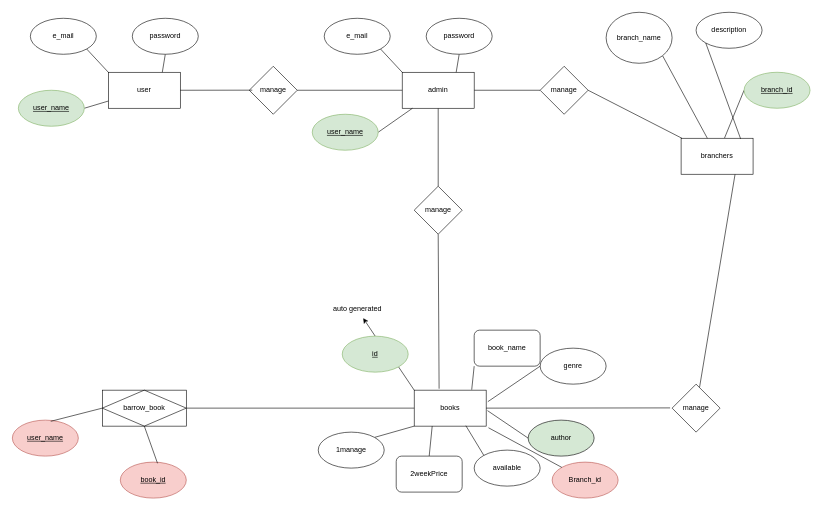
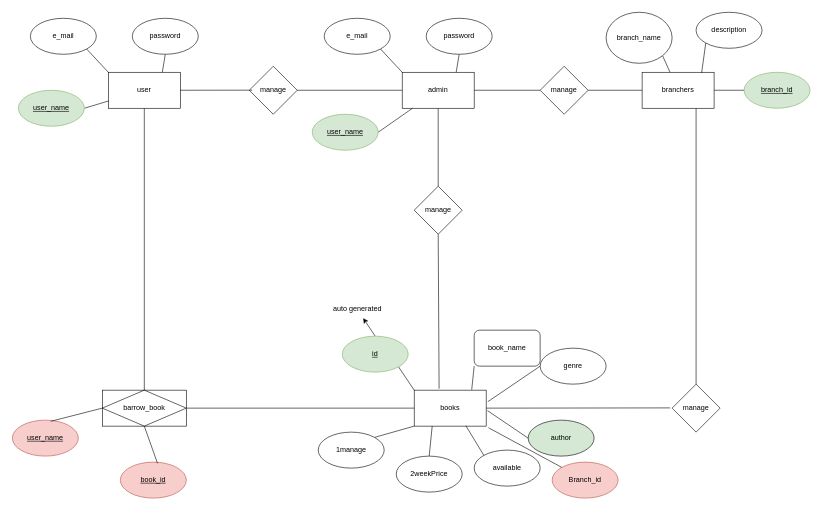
  <mxCell id="0" />
  <mxCell id="1" parent="0" />
  <mxCell id="2" value="user" style="rounded=0;whiteSpace=wrap;html=1;" vertex="1" parent="1"><mxGeometry x="180" y="120" width="120" height="60" as="geometry" /></mxCell>
  <mxCell id="3" style="edgeStyle=none;rounded=0;orthogonalLoop=1;jettySize=auto;html=1;exitX=1;exitY=0.5;exitDx=0;exitDy=0;endArrow=none;endFill=0;" edge="1" parent="1" source="4" target="2"><mxGeometry relative="1" as="geometry" /></mxCell>
  <mxCell id="4" value="&lt;u&gt;user_name&lt;/u&gt;" style="ellipse;whiteSpace=wrap;html=1;fillColor=#d5e8d4;strokeColor=#82b366;" vertex="1" parent="1"><mxGeometry y="150" width="110" height="60" as="geometry" x="30" /></mxCell>
  <mxCell id="5" style="edgeStyle=none;rounded=0;orthogonalLoop=1;jettySize=auto;html=1;exitX=0.5;exitY=1;exitDx=0;exitDy=0;entryX=0.75;entryY=0;entryDx=0;entryDy=0;endArrow=none;endFill=0;" edge="1" parent="1" source="6" target="2"><mxGeometry relative="1" as="geometry" /></mxCell>
  <mxCell id="6" value="password" style="ellipse;whiteSpace=wrap;html=1;" vertex="1" parent="1"><mxGeometry x="220" y="30" width="110" height="60" as="geometry" /></mxCell>
  <mxCell id="7" style="edgeStyle=none;rounded=0;orthogonalLoop=1;jettySize=auto;html=1;exitX=1;exitY=1;exitDx=0;exitDy=0;entryX=0;entryY=0;entryDx=0;entryDy=0;endArrow=none;endFill=0;" edge="1" parent="1" source="8" target="2"><mxGeometry relative="1" as="geometry" /></mxCell>
  <mxCell id="8" value="e_mail" style="ellipse;whiteSpace=wrap;html=1;" vertex="1" parent="1"><mxGeometry x="50" y="30" width="110" height="60" as="geometry" /></mxCell>
  <mxCell id="9" style="edgeStyle=none;rounded=0;orthogonalLoop=1;jettySize=auto;html=1;exitX=0.5;exitY=1;exitDx=0;exitDy=0;endArrow=none;endFill=0;" edge="1" parent="1" source="11" target="45"><mxGeometry relative="1" as="geometry" /></mxCell>
  <mxCell id="10" style="edgeStyle=none;rounded=0;orthogonalLoop=1;jettySize=auto;html=1;exitX=1;exitY=0.5;exitDx=0;exitDy=0;entryX=0;entryY=0.5;entryDx=0;entryDy=0;endArrow=none;endFill=0;" edge="1" parent="1" source="11" target="50"><mxGeometry relative="1" as="geometry" /></mxCell>
  <mxCell id="11" value="admin" style="rounded=0;whiteSpace=wrap;html=1;" vertex="1" parent="1"><mxGeometry x="670" y="120" width="120" height="60" as="geometry" /></mxCell>
  <mxCell id="12" style="edgeStyle=none;rounded=0;orthogonalLoop=1;jettySize=auto;html=1;exitX=1;exitY=0.5;exitDx=0;exitDy=0;endArrow=none;endFill=0;" edge="1" parent="1" source="13" target="11"><mxGeometry relative="1" as="geometry" /></mxCell>
  <mxCell id="13" value="&lt;u&gt;user_name&lt;/u&gt;" style="ellipse;whiteSpace=wrap;html=1;fillColor=#d5e8d4;strokeColor=#82b366;" vertex="1" parent="1"><mxGeometry x="520" y="190" width="110" height="60" as="geometry" /></mxCell>
  <mxCell id="14" style="edgeStyle=none;rounded=0;orthogonalLoop=1;jettySize=auto;html=1;exitX=0.5;exitY=1;exitDx=0;exitDy=0;entryX=0.75;entryY=0;entryDx=0;entryDy=0;endArrow=none;endFill=0;" edge="1" parent="1" source="15" target="11"><mxGeometry relative="1" as="geometry" /></mxCell>
  <mxCell id="15" value="password" style="ellipse;whiteSpace=wrap;html=1;" vertex="1" parent="1"><mxGeometry x="710" y="30" width="110" height="60" as="geometry" /></mxCell>
  <mxCell id="16" style="edgeStyle=none;rounded=0;orthogonalLoop=1;jettySize=auto;html=1;exitX=1;exitY=1;exitDx=0;exitDy=0;entryX=0;entryY=0;entryDx=0;entryDy=0;endArrow=none;endFill=0;" edge="1" parent="1" source="17" target="11"><mxGeometry relative="1" as="geometry" /></mxCell>
  <mxCell id="17" value="e_mail" style="ellipse;whiteSpace=wrap;html=1;" vertex="1" parent="1"><mxGeometry x="540" y="30" width="110" height="60" as="geometry" /></mxCell>
  <mxCell id="18" style="edgeStyle=none;rounded=0;orthogonalLoop=1;jettySize=auto;html=1;entryX=0;entryY=0.5;entryDx=0;entryDy=0;endArrow=none;endFill=0;" edge="1" parent="1" source="20" target="24"><mxGeometry relative="1" as="geometry" /></mxCell>
  <mxCell id="19" style="edgeStyle=none;rounded=0;orthogonalLoop=1;jettySize=auto;html=1;exitX=0.75;exitY=1;exitDx=0;exitDy=0;endArrow=none;endFill=0;" edge="1" parent="1" source="20" target="47"><mxGeometry relative="1" as="geometry" /></mxCell>
- <mxCell id="20" value="branchers" style="rounded=0;whiteSpace=wrap;html=1;" vertex="1" parent="1"><mxGeometry x="1135" y="230" width="120" height="60" as="geometry" /></mxCell>
+ <mxCell id="20" value="branchers" style="rounded=0;whiteSpace=wrap;html=1;" vertex="1" parent="1"><mxGeometry x="1070" y="120" width="120" height="60" as="geometry" /></mxCell>
  <mxCell id="21" style="edgeStyle=none;rounded=0;orthogonalLoop=1;jettySize=auto;html=1;exitX=1;exitY=1;exitDx=0;exitDy=0;endArrow=none;endFill=0;" edge="1" parent="1" source="22" target="20"><mxGeometry relative="1" as="geometry" /></mxCell>
  <mxCell id="22" value="branch_name" style="ellipse;whiteSpace=wrap;html=1;" vertex="1" parent="1"><mxGeometry x="1010" y="20" width="110" height="85" as="geometry" /></mxCell>
  <mxCell id="23" value="description" style="ellipse;whiteSpace=wrap;html=1;" vertex="1" parent="1"><mxGeometry x="1160" y="20" width="110" height="60" as="geometry" /></mxCell>
  <mxCell id="24" value="&lt;u&gt;branch_id&lt;/u&gt;" style="ellipse;whiteSpace=wrap;html=1;fillColor=#d5e8d4;strokeColor=#82b366;" vertex="1" parent="1"><mxGeometry x="1240" y="120" width="110" height="60" as="geometry" /></mxCell>
  <mxCell id="25" style="edgeStyle=none;rounded=0;orthogonalLoop=1;jettySize=auto;html=1;exitX=0;exitY=1;exitDx=0;exitDy=0;entryX=0.827;entryY=0.016;entryDx=0;entryDy=0;entryPerimeter=0;endArrow=none;endFill=0;" edge="1" parent="1" source="23" target="20"><mxGeometry relative="1" as="geometry" /></mxCell>
  <mxCell id="26" value="books" style="rounded=0;whiteSpace=wrap;html=1;" vertex="1" parent="1"><mxGeometry x="690" y="650" width="120" height="60" as="geometry" /></mxCell>
  <mxCell id="27" style="edgeStyle=none;rounded=0;orthogonalLoop=1;jettySize=auto;html=1;exitX=0.5;exitY=0;exitDx=0;exitDy=0;" edge="1" parent="1" source="29" target="38"><mxGeometry relative="1" as="geometry" /></mxCell>
  <mxCell id="28" style="edgeStyle=none;rounded=0;orthogonalLoop=1;jettySize=auto;html=1;exitX=1;exitY=1;exitDx=0;exitDy=0;entryX=0;entryY=0;entryDx=0;entryDy=0;fillColor=#f8cecc;strokeColor=#000000;endArrow=none;endFill=0;" edge="1" parent="1" source="29" target="26"><mxGeometry relative="1" as="geometry" /></mxCell>
  <mxCell id="29" value="&lt;u&gt;id&lt;/u&gt;" style="ellipse;whiteSpace=wrap;html=1;fillColor=#d5e8d4;strokeColor=#82b366;" vertex="1" parent="1"><mxGeometry x="570" y="560" width="110" height="60" as="geometry" /></mxCell>
  <mxCell id="30" value="book_name" style="whiteSpace=wrap;html=1;rounded=1;" vertex="1" parent="1"><mxGeometry x="790" y="550" width="110" height="60" as="geometry" /></mxCell>
  <mxCell id="31" value="author" style="ellipse;whiteSpace=wrap;html=1;fillColor=#d5e8d4;" vertex="1" parent="1"><mxGeometry x="880" y="700" width="110" height="60" as="geometry" /></mxCell>
  <mxCell id="32" value="genre" style="ellipse;whiteSpace=wrap;html=1;" vertex="1" parent="1"><mxGeometry x="900" y="580" width="110" height="60" as="geometry" /></mxCell>
  <mxCell id="33" value="available" style="ellipse;whiteSpace=wrap;html=1;" vertex="1" parent="1"><mxGeometry x="790" y="750" width="110" height="60" as="geometry" /></mxCell>
  <mxCell id="34" style="edgeStyle=none;rounded=0;orthogonalLoop=1;jettySize=auto;html=1;exitX=0.5;exitY=0;exitDx=0;exitDy=0;entryX=0.25;entryY=1;entryDx=0;entryDy=0;endArrow=none;endFill=0;" edge="1" parent="1" source="35" target="26"><mxGeometry relative="1" as="geometry" /></mxCell>
- <mxCell id="35" value="2weekPrice" style="whiteSpace=wrap;html=1;rounded=1;" vertex="1" parent="1"><mxGeometry x="660" y="760" width="110" height="60" as="geometry" /></mxCell>
+ <mxCell id="35" value="2weekPrice" style="ellipse;whiteSpace=wrap;html=1;" vertex="1" parent="1"><mxGeometry x="660" y="760" width="110" height="60" as="geometry" /></mxCell>
  <mxCell id="36" style="edgeStyle=none;rounded=0;orthogonalLoop=1;jettySize=auto;html=1;exitX=1;exitY=0;exitDx=0;exitDy=0;entryX=0;entryY=1;entryDx=0;entryDy=0;endArrow=none;endFill=0;" edge="1" parent="1" source="37" target="26"><mxGeometry relative="1" as="geometry" /></mxCell>
  <mxCell id="37" value="1manage" style="ellipse;whiteSpace=wrap;html=1;" vertex="1" parent="1"><mxGeometry x="530" y="720" width="110" height="60" as="geometry" /></mxCell>
  <mxCell id="38" value="auto generated" style="text;html=1;align=center;verticalAlign=middle;resizable=0;points=[];autosize=1;strokeColor=none;fillColor=none;" vertex="1" parent="1"><mxGeometry x="545" y="500" width="100" height="30" as="geometry" /></mxCell>
  <mxCell id="39" value="Branch_id" style="ellipse;whiteSpace=wrap;html=1;fillColor=#f8cecc;strokeColor=#b85450;" vertex="1" parent="1"><mxGeometry x="920" y="770" width="110" height="60" as="geometry" /></mxCell>
  <mxCell id="40" style="edgeStyle=none;rounded=0;orthogonalLoop=1;jettySize=auto;html=1;exitX=0;exitY=1;exitDx=0;exitDy=0;entryX=0.799;entryY=-0.012;entryDx=0;entryDy=0;entryPerimeter=0;endArrow=none;endFill=0;" edge="1" parent="1" source="30" target="26"><mxGeometry relative="1" as="geometry" /></mxCell>
  <mxCell id="41" style="edgeStyle=none;rounded=0;orthogonalLoop=1;jettySize=auto;html=1;exitX=0;exitY=0.5;exitDx=0;exitDy=0;entryX=1.023;entryY=0.321;entryDx=0;entryDy=0;entryPerimeter=0;endArrow=none;endFill=0;" edge="1" parent="1" source="32" target="26"><mxGeometry relative="1" as="geometry" /></mxCell>
  <mxCell id="42" style="edgeStyle=none;rounded=0;orthogonalLoop=1;jettySize=auto;html=1;exitX=0;exitY=0.5;exitDx=0;exitDy=0;entryX=1.018;entryY=0.569;entryDx=0;entryDy=0;entryPerimeter=0;endArrow=none;endFill=0;" edge="1" parent="1" source="31" target="26"><mxGeometry relative="1" as="geometry" /></mxCell>
  <mxCell id="43" style="edgeStyle=none;rounded=0;orthogonalLoop=1;jettySize=auto;html=1;exitX=0;exitY=0;exitDx=0;exitDy=0;entryX=1.032;entryY=1.045;entryDx=0;entryDy=0;entryPerimeter=0;endArrow=none;endFill=0;" edge="1" parent="1" source="39" target="26"><mxGeometry relative="1" as="geometry" /></mxCell>
  <mxCell id="44" style="edgeStyle=none;rounded=0;orthogonalLoop=1;jettySize=auto;html=1;exitX=0;exitY=0;exitDx=0;exitDy=0;entryX=0.718;entryY=0.988;entryDx=0;entryDy=0;entryPerimeter=0;endArrow=none;endFill=0;" edge="1" parent="1" source="33" target="26"><mxGeometry relative="1" as="geometry" /></mxCell>
  <mxCell id="45" value="manage" style="rhombus;whiteSpace=wrap;html=1;" vertex="1" parent="1"><mxGeometry x="690" y="310" width="80" height="80" as="geometry" /></mxCell>
  <mxCell id="46" style="edgeStyle=none;rounded=0;orthogonalLoop=1;jettySize=auto;html=1;exitX=0.5;exitY=1;exitDx=0;exitDy=0;entryX=0.346;entryY=-0.04;entryDx=0;entryDy=0;entryPerimeter=0;endArrow=none;endFill=0;" edge="1" parent="1" source="45" target="26"><mxGeometry relative="1" as="geometry" /></mxCell>
  <mxCell id="47" value="manage" style="rhombus;whiteSpace=wrap;html=1;" vertex="1" parent="1"><mxGeometry x="1120" y="640" width="80" height="80" as="geometry" /></mxCell>
  <mxCell id="48" style="edgeStyle=none;rounded=0;orthogonalLoop=1;jettySize=auto;html=1;exitX=1;exitY=0.5;exitDx=0;exitDy=0;entryX=-0.041;entryY=0.495;entryDx=0;entryDy=0;entryPerimeter=0;endArrow=none;endFill=0;" edge="1" parent="1" source="26" target="47"><mxGeometry relative="1" as="geometry" /></mxCell>
  <mxCell id="49" style="edgeStyle=none;rounded=0;orthogonalLoop=1;jettySize=auto;html=1;exitX=1;exitY=0.5;exitDx=0;exitDy=0;endArrow=none;endFill=0;" edge="1" parent="1" source="50" target="20"><mxGeometry relative="1" as="geometry" /></mxCell>
  <mxCell id="50" value="manage" style="rhombus;whiteSpace=wrap;html=1;" vertex="1" parent="1"><mxGeometry x="900" y="110" width="80" height="80" as="geometry" /></mxCell>
  <mxCell id="51" style="edgeStyle=none;rounded=0;orthogonalLoop=1;jettySize=auto;html=1;exitX=1;exitY=0.5;exitDx=0;exitDy=0;endArrow=none;endFill=0;" edge="1" parent="1" source="52" target="11"><mxGeometry relative="1" as="geometry" /></mxCell>
  <mxCell id="52" value="manage" style="rhombus;whiteSpace=wrap;html=1;" vertex="1" parent="1"><mxGeometry x="415" y="110" width="80" height="80" as="geometry" /></mxCell>
  <mxCell id="53" style="edgeStyle=none;rounded=0;orthogonalLoop=1;jettySize=auto;html=1;exitX=1;exitY=0.5;exitDx=0;exitDy=0;entryX=0.063;entryY=0.498;entryDx=0;entryDy=0;entryPerimeter=0;endArrow=none;endFill=0;" edge="1" parent="1" source="2" target="52"><mxGeometry relative="1" as="geometry" /></mxCell>
+ <mxCell id="54" style="edgeStyle=none;rounded=0;orthogonalLoop=1;jettySize=auto;html=1;exitX=0.5;exitY=1;exitDx=0;exitDy=0;entryX=0.5;entryY=0;entryDx=0;entryDy=0;endArrow=none;endFill=0;" edge="1" parent="1" source="2" target="56"><mxGeometry relative="1" as="geometry"><mxPoint x="241.84" y="324.4" as="targetPoint" /></mxGeometry></mxCell>
  <mxCell id="55" style="edgeStyle=none;rounded=0;orthogonalLoop=1;jettySize=auto;html=1;exitX=1;exitY=0.5;exitDx=0;exitDy=0;endArrow=none;endFill=0;" edge="1" parent="1" source="56" target="26"><mxGeometry relative="1" as="geometry" /></mxCell>
  <mxCell id="56" value="barrow_book" style="shape=associativeEntity;whiteSpace=wrap;html=1;align=center;" vertex="1" parent="1"><mxGeometry x="170" y="650" width="140" height="60" as="geometry" /></mxCell>
  <mxCell id="57" value="&lt;u&gt;book_id&lt;/u&gt;" style="ellipse;whiteSpace=wrap;html=1;fillColor=#f8cecc;strokeColor=#b85450;" vertex="1" parent="1"><mxGeometry x="200" y="770" width="110" height="60" as="geometry" /></mxCell>
  <mxCell id="58" value="&lt;u&gt;user_name&lt;/u&gt;" style="ellipse;whiteSpace=wrap;html=1;fillColor=#f8cecc;strokeColor=#b85450;" vertex="1" parent="1"><mxGeometry x="20" y="700" width="110" height="60" as="geometry" /></mxCell>
  <mxCell id="59" style="edgeStyle=none;rounded=0;orthogonalLoop=1;jettySize=auto;html=1;exitX=0;exitY=0.5;exitDx=0;exitDy=0;entryX=0.582;entryY=0.033;entryDx=0;entryDy=0;entryPerimeter=0;endArrow=none;endFill=0;" edge="1" parent="1" source="56" target="58"><mxGeometry relative="1" as="geometry" /></mxCell>
  <mxCell id="60" style="edgeStyle=none;rounded=0;orthogonalLoop=1;jettySize=auto;html=1;exitX=0.5;exitY=1;exitDx=0;exitDy=0;entryX=0.564;entryY=0.033;entryDx=0;entryDy=0;entryPerimeter=0;endArrow=none;endFill=0;" edge="1" parent="1" source="56" target="57"><mxGeometry relative="1" as="geometry" /></mxCell>
